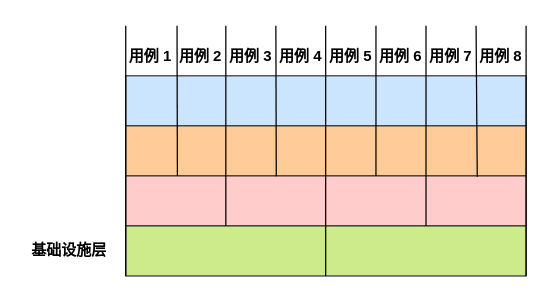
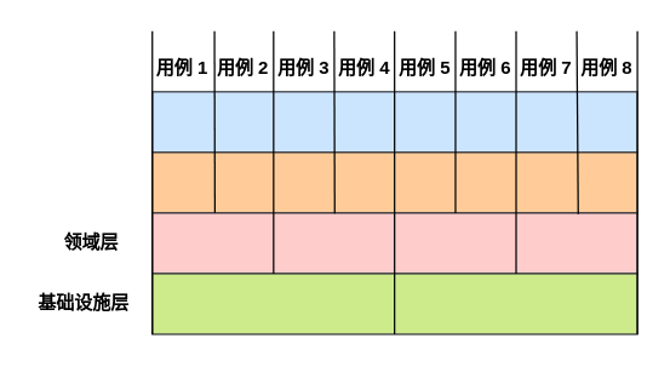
  <mxCell id="0" />
  <mxCell id="1" parent="0" />
  <mxCell id="2" value="" style="rounded=0;whiteSpace=wrap;html=1;fillColor=#cce5ff;strokeColor=#36393d;" vertex="1" parent="1"><mxGeometry x="100" y="60" width="320" height="40" as="geometry" /></mxCell>
  <mxCell id="3" value="" style="rounded=0;whiteSpace=wrap;html=1;fillColor=#ffcc99;strokeColor=#36393d;" vertex="1" parent="1"><mxGeometry x="100" y="100" width="320" height="40" as="geometry" /></mxCell>
  <mxCell id="4" value="" style="rounded=0;whiteSpace=wrap;html=1;fillColor=#ffcccc;strokeColor=#36393d;" vertex="1" parent="1"><mxGeometry x="100" y="140" width="320" height="40" as="geometry" /></mxCell>
  <mxCell id="5" value="" style="rounded=0;whiteSpace=wrap;html=1;fillColor=#cdeb8b;strokeColor=#36393d;" vertex="1" parent="1"><mxGeometry x="100" y="180" width="320" height="40" as="geometry" /></mxCell>
+ <mxCell id="6" value="领域层" style="text;html=1;strokeColor=none;fillColor=none;align=center;verticalAlign=middle;whiteSpace=wrap;rounded=0;fontStyle=1" vertex="1" parent="1"><mxGeometry x="30" y="145" width="60" height="30" as="geometry" /></mxCell>
  <mxCell id="7" value="基础设施层" style="text;html=1;strokeColor=none;fillColor=none;align=center;verticalAlign=middle;whiteSpace=wrap;rounded=0;fontStyle=1" vertex="1" parent="1"><mxGeometry x="20" y="185" width="70" height="30" as="geometry" /></mxCell>
  <mxCell id="8" value="" style="endArrow=none;html=1;rounded=0;exitX=0.129;exitY=-0.001;exitDx=0;exitDy=0;exitPerimeter=0;" edge="1" parent="1" source="4"><mxGeometry width="50" height="50" relative="1" as="geometry"><mxPoint x="141" y="180" as="sourcePoint" /><mxPoint x="141" y="20" as="targetPoint" /></mxGeometry></mxCell>
  <mxCell id="9" value="" style="endArrow=none;html=1;rounded=0;exitX=0.25;exitY=1;exitDx=0;exitDy=0;" edge="1" parent="1" source="4"><mxGeometry width="50" height="50" relative="1" as="geometry"><mxPoint x="180" y="180" as="sourcePoint" /><mxPoint x="180" y="20" as="targetPoint" /></mxGeometry></mxCell>
  <mxCell id="10" value="" style="endArrow=none;html=1;rounded=0;exitX=0.376;exitY=1.008;exitDx=0;exitDy=0;exitPerimeter=0;" edge="1" parent="1" source="3"><mxGeometry width="50" height="50" relative="1" as="geometry"><mxPoint x="220" y="180" as="sourcePoint" /><mxPoint x="220" y="20" as="targetPoint" /></mxGeometry></mxCell>
  <mxCell id="11" value="" style="endArrow=none;html=1;rounded=0;exitX=0.128;exitY=0.99;exitDx=0;exitDy=0;exitPerimeter=0;" edge="1" parent="1"><mxGeometry width="50" height="50" relative="1" as="geometry"><mxPoint x="259.8" y="220" as="sourcePoint" /><mxPoint x="259.8" y="20" as="targetPoint" /></mxGeometry></mxCell>
  <mxCell id="12" value="" style="endArrow=none;html=1;rounded=0;" edge="1" parent="1"><mxGeometry width="50" height="50" relative="1" as="geometry"><mxPoint x="300" y="140" as="sourcePoint" /><mxPoint x="300" y="20" as="targetPoint" /></mxGeometry></mxCell>
  <mxCell id="13" value="" style="endArrow=none;html=1;rounded=0;exitX=0.75;exitY=1;exitDx=0;exitDy=0;" edge="1" parent="1" source="4"><mxGeometry width="50" height="50" relative="1" as="geometry"><mxPoint x="340" y="220" as="sourcePoint" /><mxPoint x="340" y="20" as="targetPoint" /></mxGeometry></mxCell>
  <mxCell id="14" value="" style="endArrow=none;html=1;rounded=0;exitX=0.878;exitY=0.017;exitDx=0;exitDy=0;exitPerimeter=0;" edge="1" parent="1" source="4"><mxGeometry width="50" height="50" relative="1" as="geometry"><mxPoint x="380" y="180" as="sourcePoint" /><mxPoint x="380" y="20" as="targetPoint" /></mxGeometry></mxCell>
  <mxCell id="15" value="" style="endArrow=none;html=1;rounded=0;exitX=0.128;exitY=0.99;exitDx=0;exitDy=0;exitPerimeter=0;" edge="1" parent="1"><mxGeometry width="50" height="50" relative="1" as="geometry"><mxPoint x="420" y="220" as="sourcePoint" /><mxPoint x="420" y="20" as="targetPoint" /></mxGeometry></mxCell>
  <mxCell id="16" value="" style="endArrow=none;html=1;rounded=0;exitX=0.128;exitY=0.99;exitDx=0;exitDy=0;exitPerimeter=0;" edge="1" parent="1"><mxGeometry width="50" height="50" relative="1" as="geometry"><mxPoint x="100" y="220" as="sourcePoint" /><mxPoint x="100" y="20" as="targetPoint" /></mxGeometry></mxCell>
  <mxCell id="17" value="用例 1" style="text;html=1;strokeColor=none;fillColor=none;align=center;verticalAlign=middle;whiteSpace=wrap;rounded=0;fontStyle=1" vertex="1" parent="1"><mxGeometry x="100" y="30" width="40" height="30" as="geometry" /></mxCell>
  <mxCell id="18" value="用例 2" style="text;html=1;strokeColor=none;fillColor=none;align=center;verticalAlign=middle;whiteSpace=wrap;rounded=0;fontStyle=1" vertex="1" parent="1"><mxGeometry x="140" y="30" width="40" height="30" as="geometry" /></mxCell>
  <mxCell id="19" value="用例 3" style="text;html=1;strokeColor=none;fillColor=none;align=center;verticalAlign=middle;whiteSpace=wrap;rounded=0;fontStyle=1" vertex="1" parent="1"><mxGeometry x="180" y="30" width="40" height="30" as="geometry" /></mxCell>
  <mxCell id="20" value="用例 4" style="text;html=1;strokeColor=none;fillColor=none;align=center;verticalAlign=middle;whiteSpace=wrap;rounded=0;fontStyle=1" vertex="1" parent="1"><mxGeometry x="220" y="30" width="40" height="30" as="geometry" /></mxCell>
  <mxCell id="21" value="用例 5" style="text;html=1;strokeColor=none;fillColor=none;align=center;verticalAlign=middle;whiteSpace=wrap;rounded=0;fontStyle=1" vertex="1" parent="1"><mxGeometry x="260" y="30" width="40" height="30" as="geometry" /></mxCell>
  <mxCell id="22" value="用例 6" style="text;html=1;strokeColor=none;fillColor=none;align=center;verticalAlign=middle;whiteSpace=wrap;rounded=0;fontStyle=1" vertex="1" parent="1"><mxGeometry x="300" y="30" width="40" height="30" as="geometry" /></mxCell>
  <mxCell id="23" value="用例 7" style="text;html=1;strokeColor=none;fillColor=none;align=center;verticalAlign=middle;whiteSpace=wrap;rounded=0;fontStyle=1" vertex="1" parent="1"><mxGeometry x="340" y="30" width="40" height="30" as="geometry" /></mxCell>
  <mxCell id="24" value="用例 8" style="text;html=1;strokeColor=none;fillColor=none;align=center;verticalAlign=middle;whiteSpace=wrap;rounded=0;fontStyle=1" vertex="1" parent="1"><mxGeometry x="380" y="30" width="40" height="30" as="geometry" /></mxCell>
